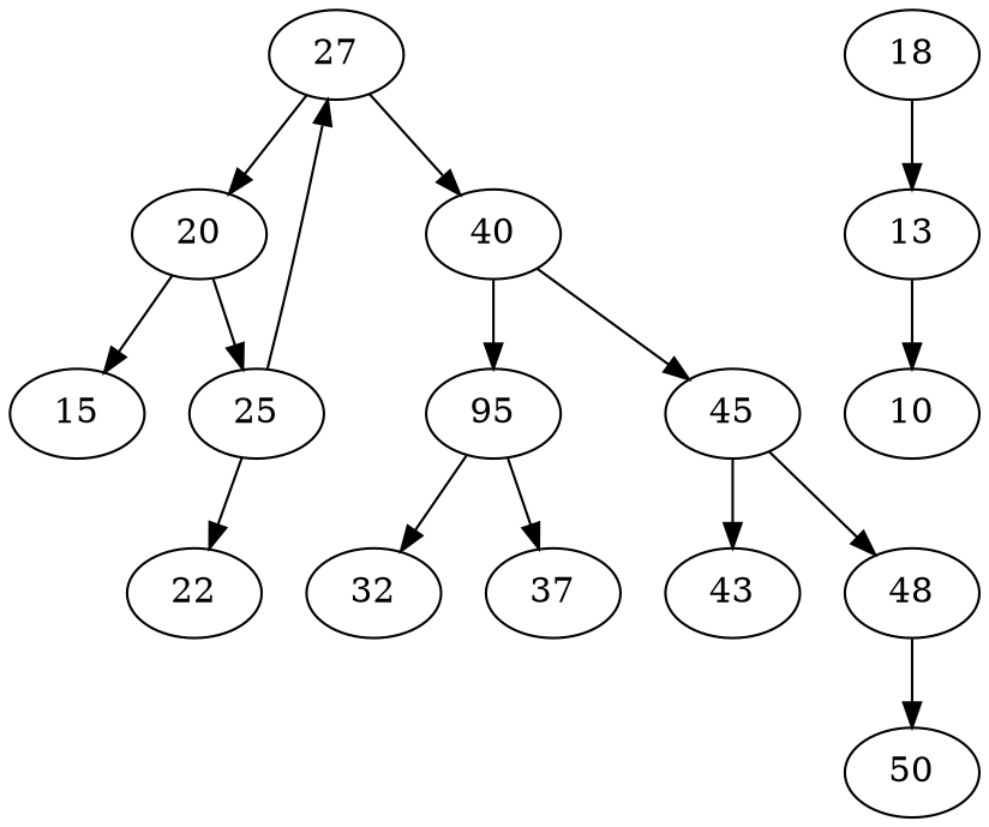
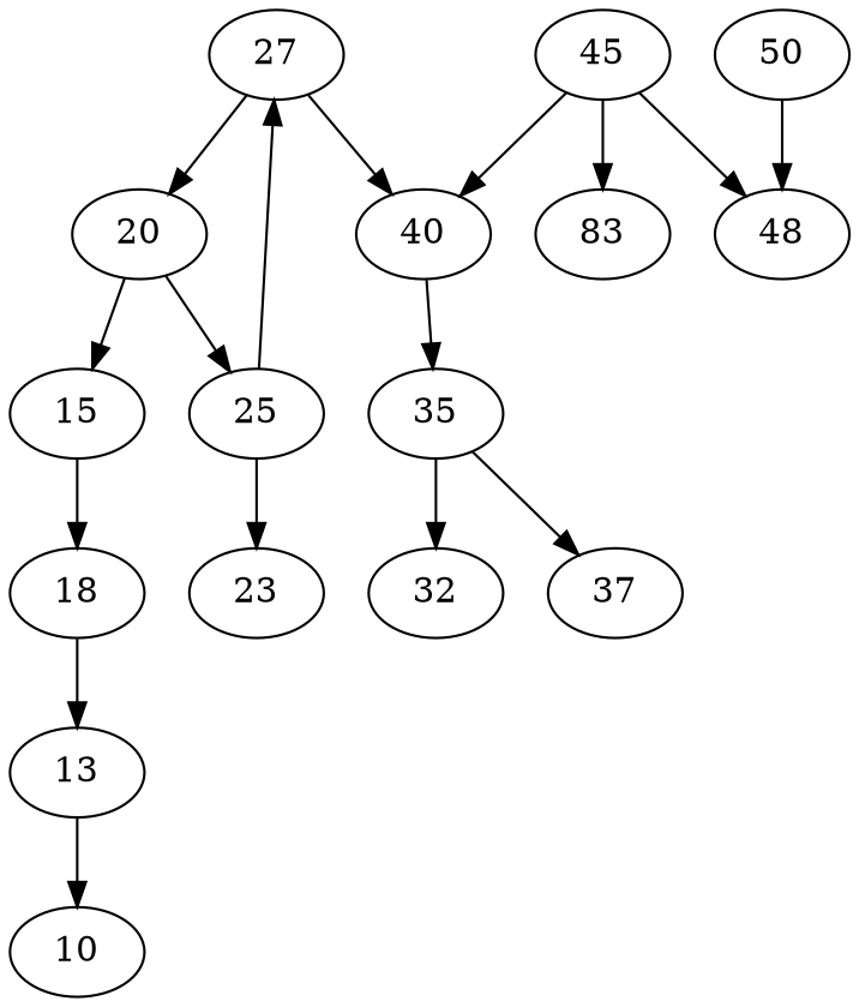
  digraph {
    27
    20
    40
    15
    25
-   35 [label=95]
+   35
    45
    18
-   22
+   22 [label=23]
    13
    10
    32
    37
-   43
+   43 [label=83]
    48
    50
    27 -> 20
    27 -> 40
    20 -> 15
    20 -> 25
    40 -> 35
-   40 -> 45
+   45 -> 40
+   15 -> 18
    25 -> 27
    25 -> 22
    35 -> 32
    35 -> 37
    45 -> 43
    45 -> 48
    18 -> 13
    13 -> 10
-   48 -> 50
+   50 -> 48
  }
